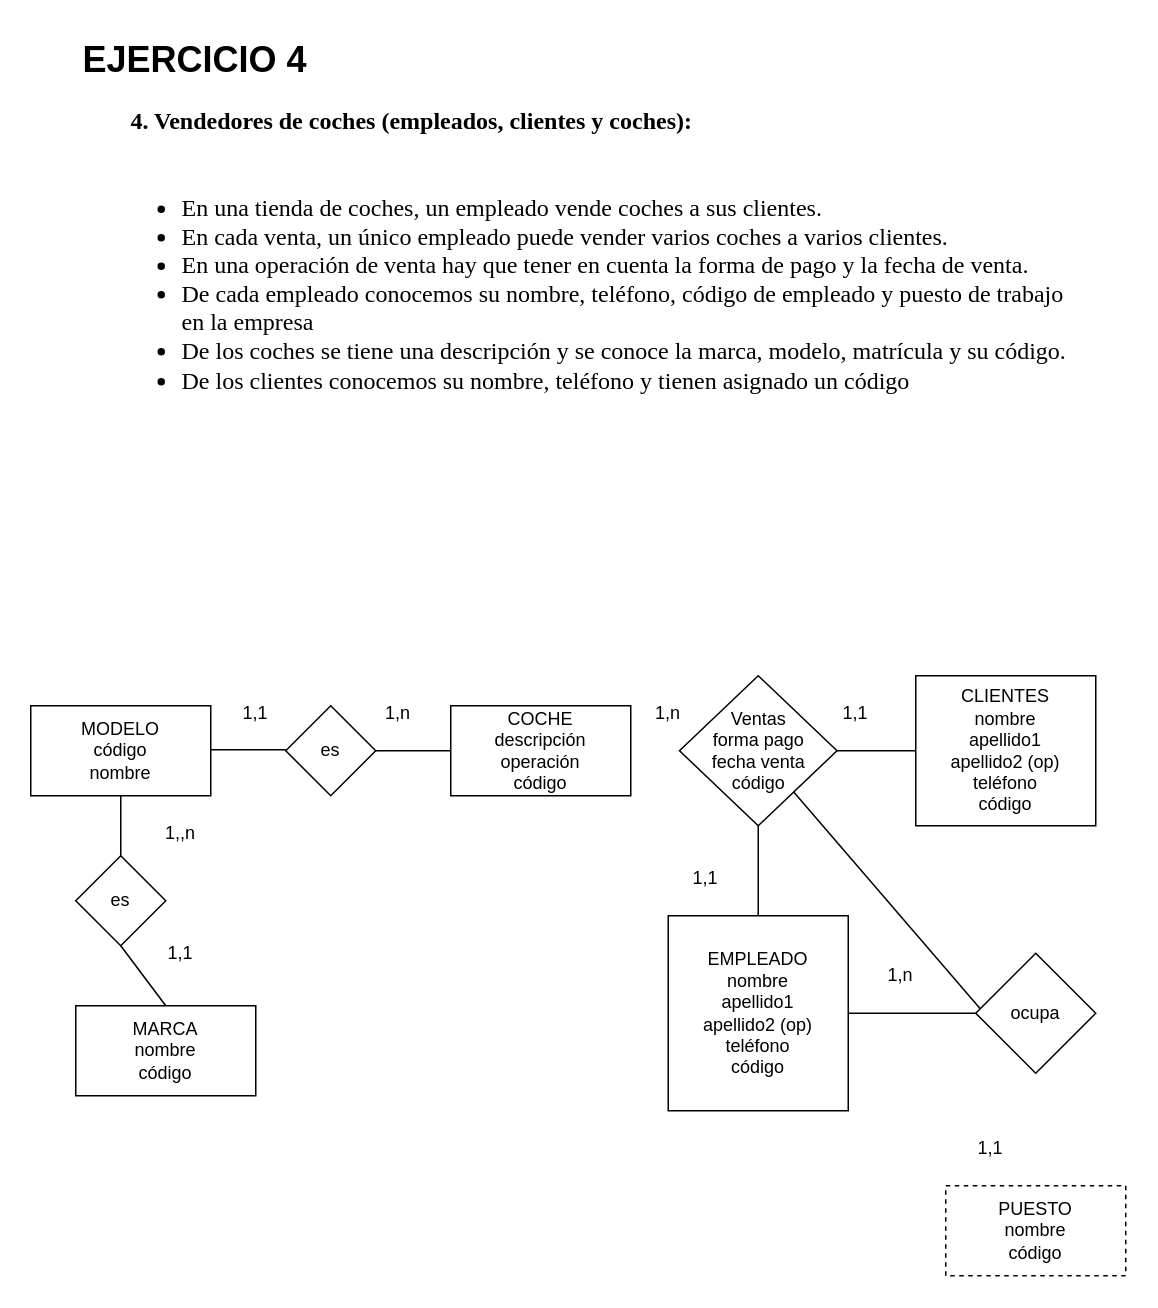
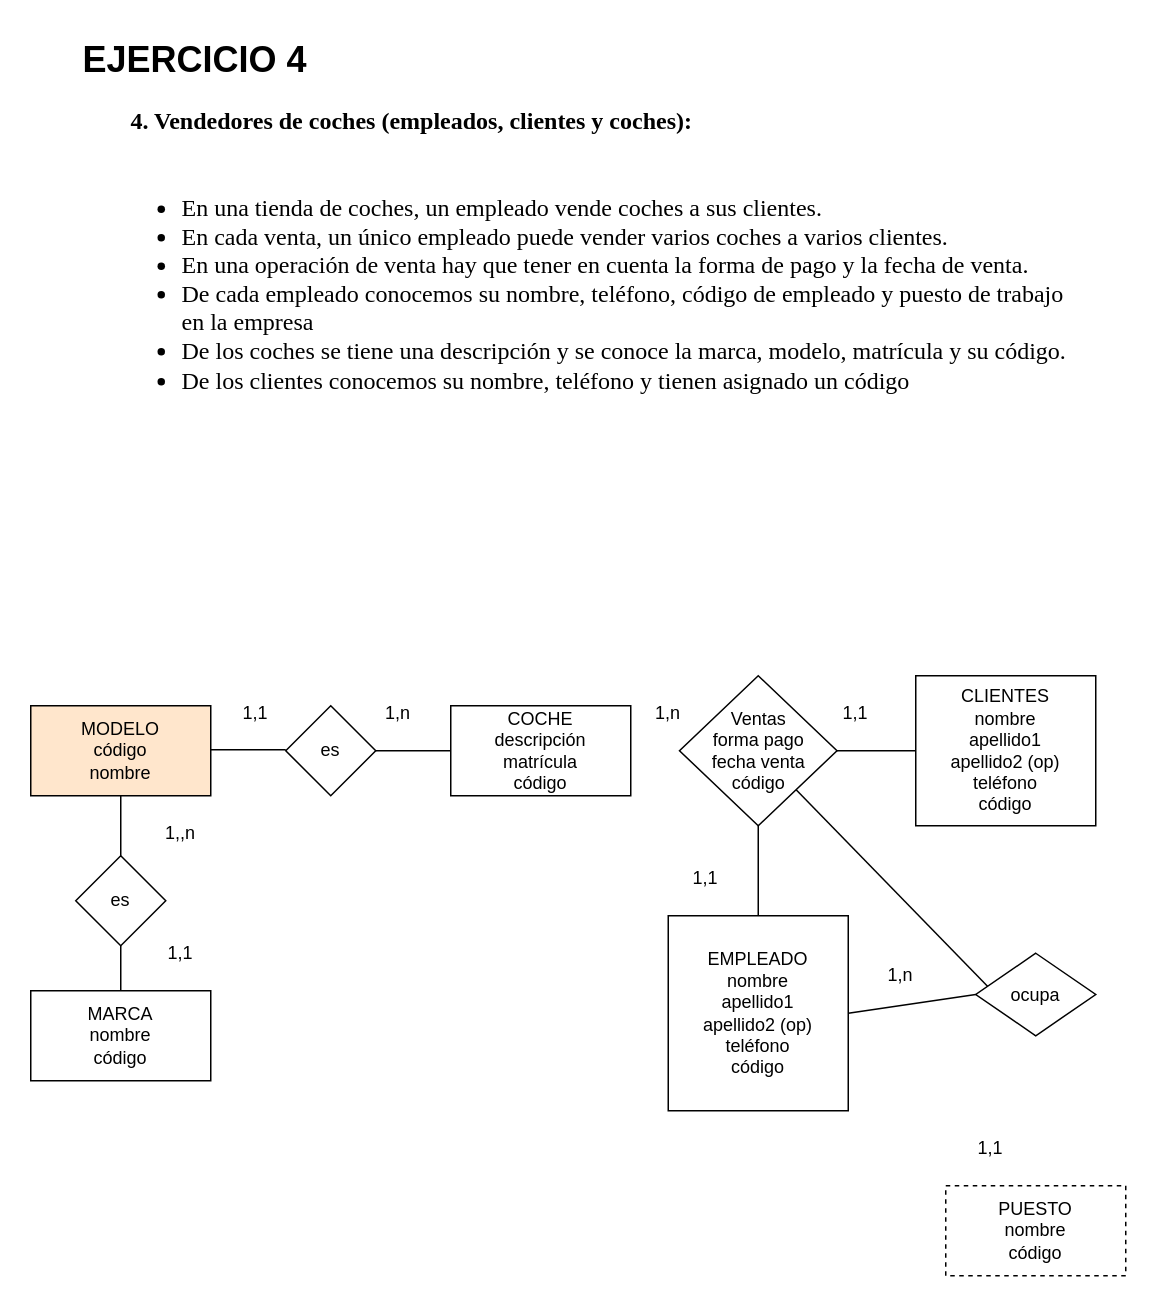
  <mxCell id="0" />
  <mxCell id="1" parent="0" />
  <mxCell id="2" value="CLIENTES&lt;br&gt;nombre&lt;br&gt;apellido1&lt;br&gt;apellido2 (op)&lt;br&gt;teléfono&lt;br&gt;código" style="rounded=0;whiteSpace=wrap;html=1;" parent="1" vertex="1"><mxGeometry x="610" y="450" width="120" height="100" as="geometry" /></mxCell>
  <mxCell id="3" value="EMPLEADO&lt;br&gt;nombre&lt;br&gt;apellido1&lt;br&gt;apellido2 (op)&lt;br&gt;teléfono&lt;br&gt;código" style="rounded=0;whiteSpace=wrap;html=1;" parent="1" vertex="1"><mxGeometry x="445" y="610" width="120" height="130" as="geometry" /></mxCell>
- <mxCell id="4" value="COCHE&lt;br&gt;descripción&lt;br&gt;operación&lt;br&gt;código" style="rounded=0;whiteSpace=wrap;html=1;" parent="1" vertex="1"><mxGeometry x="300" y="470" width="120" height="60" as="geometry" /></mxCell>
+ <mxCell id="4" value="COCHE&lt;br&gt;descripción&lt;br&gt;matrícula&lt;br&gt;código" style="rounded=0;whiteSpace=wrap;html=1;" parent="1" vertex="1"><mxGeometry x="300" y="470" width="120" height="60" as="geometry" /></mxCell>
  <mxCell id="5" value="" style="endArrow=none;html=1;rounded=0;exitX=1;exitY=0.5;exitDx=0;exitDy=0;entryX=0;entryY=0.5;entryDx=0;entryDy=0;" parent="1" source="24" target="2" edge="1"><mxGeometry width="50" height="50" relative="1" as="geometry"><mxPoint x="550" y="500" as="sourcePoint" /><mxPoint x="670" y="630" as="targetPoint" /></mxGeometry></mxCell>
  <mxCell id="6" value="" style="endArrow=none;html=1;rounded=0;exitX=0.5;exitY=0;exitDx=0;exitDy=0;entryX=0.5;entryY=1;entryDx=0;entryDy=0;" parent="1" source="3" target="24" edge="1"><mxGeometry width="50" height="50" relative="1" as="geometry"><mxPoint x="620" y="680" as="sourcePoint" /><mxPoint x="510" y="540" as="targetPoint" /></mxGeometry></mxCell>
  <mxCell id="7" value="1,1" style="text;html=1;strokeColor=none;fillColor=none;align=center;verticalAlign=middle;whiteSpace=wrap;rounded=0;" parent="1" vertex="1"><mxGeometry x="540" y="460" width="60" height="30" as="geometry" /></mxCell>
  <mxCell id="8" value="1,1" style="text;html=1;strokeColor=none;fillColor=none;align=center;verticalAlign=middle;whiteSpace=wrap;rounded=0;" parent="1" vertex="1"><mxGeometry x="440" y="570" width="60" height="30" as="geometry" /></mxCell>
- <mxCell id="9" value="MODELO&lt;br&gt;código&lt;br&gt;nombre" style="rounded=0;whiteSpace=wrap;html=1;" parent="1" vertex="1"><mxGeometry x="20" y="470" width="120" height="60" as="geometry" /></mxCell>
- <mxCell id="10" value="MARCA&lt;br&gt;nombre&lt;br&gt;código" style="rounded=0;whiteSpace=wrap;html=1;" parent="1" vertex="1"><mxGeometry x="50" y="670" width="120" height="60" as="geometry" /></mxCell>
+ <mxCell id="9" value="MODELO&lt;br&gt;código&lt;br&gt;nombre" style="rounded=0;whiteSpace=wrap;html=1;fillColor=#ffe6cc;" parent="1" vertex="1"><mxGeometry x="20" y="470" width="120" height="60" as="geometry" /></mxCell>
+ <mxCell id="10" value="MARCA&lt;br&gt;nombre&lt;br&gt;código" style="rounded=0;whiteSpace=wrap;html=1;" parent="1" vertex="1"><mxGeometry x="20" y="660" width="120" height="60" as="geometry" /></mxCell>
  <mxCell id="11" value="es" style="rhombus;whiteSpace=wrap;html=1;" parent="1" vertex="1"><mxGeometry x="190" y="470" width="60" height="60" as="geometry" /></mxCell>
  <mxCell id="12" value="es" style="rhombus;whiteSpace=wrap;html=1;" parent="1" vertex="1"><mxGeometry x="50" y="570" width="60" height="60" as="geometry" /></mxCell>
  <mxCell id="13" value="" style="endArrow=none;html=1;rounded=0;exitX=1;exitY=0.5;exitDx=0;exitDy=0;entryX=0;entryY=0.5;entryDx=0;entryDy=0;" parent="1" source="11" target="4" edge="1"><mxGeometry width="50" height="50" relative="1" as="geometry"><mxPoint x="370" y="670" as="sourcePoint" /><mxPoint x="420" y="620" as="targetPoint" /></mxGeometry></mxCell>
  <mxCell id="14" value="" style="endArrow=none;html=1;rounded=0;exitX=1;exitY=0.5;exitDx=0;exitDy=0;entryX=0;entryY=0.5;entryDx=0;entryDy=0;" parent="1" edge="1"><mxGeometry width="50" height="50" relative="1" as="geometry"><mxPoint x="140" y="499.41" as="sourcePoint" /><mxPoint x="190" y="499.41" as="targetPoint" /></mxGeometry></mxCell>
  <mxCell id="15" value="" style="endArrow=none;html=1;rounded=0;exitX=0.5;exitY=0;exitDx=0;exitDy=0;entryX=0.5;entryY=1;entryDx=0;entryDy=0;" parent="1" source="12" target="9" edge="1"><mxGeometry width="50" height="50" relative="1" as="geometry"><mxPoint x="270" y="520" as="sourcePoint" /><mxPoint x="320" y="520" as="targetPoint" /></mxGeometry></mxCell>
  <mxCell id="16" value="" style="endArrow=none;html=1;rounded=0;exitX=0.5;exitY=0;exitDx=0;exitDy=0;entryX=0.5;entryY=1;entryDx=0;entryDy=0;" parent="1" source="10" target="12" edge="1"><mxGeometry width="50" height="50" relative="1" as="geometry"><mxPoint x="280" y="530" as="sourcePoint" /><mxPoint x="330" y="530" as="targetPoint" /></mxGeometry></mxCell>
  <mxCell id="17" value="&lt;h1&gt;EJERCICIO 4&lt;/h1&gt;&lt;p id=&quot;docs-internal-guid-eaf530c0-7fff-511e-5022-882c46446762&quot; style=&quot;line-height:1.2;margin-left: 24pt;text-indent: -18pt;margin-top:0pt;margin-bottom:0pt;padding:0pt 0pt 0pt 18pt;&quot; dir=&quot;ltr&quot;&gt;&lt;span style=&quot;font-size: 12pt; font-family: &amp;quot;Liberation Serif&amp;quot;; background-color: transparent; font-weight: 700; font-variant-numeric: normal; font-variant-east-asian: normal; vertical-align: baseline;&quot;&gt;4. Vendedores de coches (empleados, clientes y coches):&amp;nbsp;&lt;/span&gt;&lt;/p&gt;&lt;p&gt;&lt;br&gt;&lt;/p&gt;&lt;ul style=&quot;margin-top:0;margin-bottom:0;padding-inline-start:48px;&quot;&gt;&lt;li aria-level=&quot;1&quot; style=&quot;list-style-type: disc; font-size: 12pt; font-family: &amp;quot;Liberation Serif&amp;quot;; background-color: transparent; font-variant-numeric: normal; font-variant-east-asian: normal; vertical-align: baseline; margin-left: 13.5pt;&quot; dir=&quot;ltr&quot;&gt;&lt;p role=&quot;presentation&quot; style=&quot;line-height:1.2;margin-top:0pt;margin-bottom:0pt;&quot; dir=&quot;ltr&quot;&gt;&lt;span style=&quot;font-size: 12pt; background-color: transparent; font-variant-numeric: normal; font-variant-east-asian: normal; vertical-align: baseline;&quot;&gt;En una tienda de coches, un empleado vende coches a sus clientes.&amp;nbsp;&lt;/span&gt;&lt;/p&gt;&lt;/li&gt;&lt;li aria-level=&quot;1&quot; style=&quot;list-style-type: disc; font-size: 12pt; font-family: &amp;quot;Liberation Serif&amp;quot;; background-color: transparent; font-variant-numeric: normal; font-variant-east-asian: normal; vertical-align: baseline; margin-left: 13.5pt;&quot; dir=&quot;ltr&quot;&gt;&lt;p role=&quot;presentation&quot; style=&quot;line-height:1.2;margin-top:0pt;margin-bottom:0pt;&quot; dir=&quot;ltr&quot;&gt;&lt;span style=&quot;font-size: 12pt; background-color: transparent; font-variant-numeric: normal; font-variant-east-asian: normal; vertical-align: baseline;&quot;&gt;En cada venta, un único empleado puede vender varios coches a varios clientes.&amp;nbsp;&lt;/span&gt;&lt;/p&gt;&lt;/li&gt;&lt;li aria-level=&quot;1&quot; style=&quot;list-style-type: disc; font-size: 12pt; font-family: &amp;quot;Liberation Serif&amp;quot;; background-color: transparent; font-variant-numeric: normal; font-variant-east-asian: normal; vertical-align: baseline; margin-left: 13.5pt;&quot; dir=&quot;ltr&quot;&gt;&lt;p role=&quot;presentation&quot; style=&quot;line-height:1.2;margin-top:0pt;margin-bottom:0pt;&quot; dir=&quot;ltr&quot;&gt;&lt;span style=&quot;font-size: 12pt; background-color: transparent; font-variant-numeric: normal; font-variant-east-asian: normal; vertical-align: baseline;&quot;&gt;En una operación de venta hay que tener en cuenta la forma de pago y la fecha de venta.&amp;nbsp;&lt;/span&gt;&lt;/p&gt;&lt;/li&gt;&lt;li aria-level=&quot;1&quot; style=&quot;list-style-type: disc; font-size: 12pt; font-family: &amp;quot;Liberation Serif&amp;quot;; background-color: transparent; font-variant-numeric: normal; font-variant-east-asian: normal; vertical-align: baseline; margin-left: 13.5pt;&quot; dir=&quot;ltr&quot;&gt;&lt;p role=&quot;presentation&quot; style=&quot;line-height:1.2;margin-top:0pt;margin-bottom:0pt;&quot; dir=&quot;ltr&quot;&gt;&lt;span style=&quot;font-size: 12pt; background-color: transparent; font-variant-numeric: normal; font-variant-east-asian: normal; vertical-align: baseline;&quot;&gt;De cada empleado conocemos su nombre, teléfono, código de empleado y puesto de trabajo en la empresa&lt;/span&gt;&lt;/p&gt;&lt;/li&gt;&lt;li aria-level=&quot;1&quot; style=&quot;list-style-type: disc; font-size: 12pt; font-family: &amp;quot;Liberation Serif&amp;quot;; background-color: transparent; font-variant-numeric: normal; font-variant-east-asian: normal; vertical-align: baseline; margin-left: 13.5pt;&quot; dir=&quot;ltr&quot;&gt;&lt;p role=&quot;presentation&quot; style=&quot;line-height:1.2;margin-top:0pt;margin-bottom:0pt;&quot; dir=&quot;ltr&quot;&gt;&lt;span style=&quot;font-size: 12pt; background-color: transparent; font-variant-numeric: normal; font-variant-east-asian: normal; vertical-align: baseline;&quot;&gt;De los coches se tiene una descripción y se conoce la marca, modelo, matrícula y su código.&lt;/span&gt;&lt;/p&gt;&lt;/li&gt;&lt;li aria-level=&quot;1&quot; style=&quot;list-style-type: disc; font-size: 12pt; font-family: &amp;quot;Liberation Serif&amp;quot;; background-color: transparent; font-variant-numeric: normal; font-variant-east-asian: normal; vertical-align: baseline; margin-left: 13.5pt;&quot; dir=&quot;ltr&quot;&gt;&lt;p role=&quot;presentation&quot; style=&quot;line-height:1.2;margin-top:0pt;margin-bottom:0pt;&quot; dir=&quot;ltr&quot;&gt;&lt;span style=&quot;font-size: 12pt; background-color: transparent; font-variant-numeric: normal; font-variant-east-asian: normal; vertical-align: baseline;&quot;&gt;De los clientes conocemos su nombre, teléfono y tienen asignado un código&lt;/span&gt;&lt;/p&gt;&lt;/li&gt;&lt;/ul&gt;" style="text;html=1;strokeColor=none;fillColor=none;spacing=5;spacingTop=-20;whiteSpace=wrap;overflow=hidden;rounded=0;" vertex="1" parent="1"><mxGeometry x="50" y="20" width="670" height="310" as="geometry" /></mxCell>
  <mxCell id="18" value="PUESTO&lt;br&gt;nombre&lt;br&gt;código" style="rounded=0;whiteSpace=wrap;html=1;dashed=1;" vertex="1" parent="1"><mxGeometry x="630" y="790" width="120" height="60" as="geometry" /></mxCell>
  <mxCell id="19" value="" style="endArrow=none;html=1;rounded=0;exitX=0.5;exitY=1;exitDx=0;exitDy=0;startArrow=none;" edge="1" parent="1" source="20" target="24"><mxGeometry width="50" height="50" relative="1" as="geometry"><mxPoint x="370" y="640" as="sourcePoint" /><mxPoint x="420" y="590" as="targetPoint" /></mxGeometry></mxCell>
- <mxCell id="20" value="ocupa" style="rhombus;whiteSpace=wrap;html=1;" vertex="1" parent="1"><mxGeometry x="650" y="635" width="80" height="80" as="geometry" /></mxCell>
+ <mxCell id="20" value="ocupa" style="rhombus;whiteSpace=wrap;html=1;" vertex="1" parent="1"><mxGeometry x="650" y="635" width="80" height="55" as="geometry" /></mxCell>
  <mxCell id="21" value="" style="endArrow=none;html=1;rounded=0;entryX=0;entryY=0.5;entryDx=0;entryDy=0;exitX=1;exitY=0.5;exitDx=0;exitDy=0;" edge="1" parent="1" source="3" target="20"><mxGeometry width="50" height="50" relative="1" as="geometry"><mxPoint x="550" y="675" as="sourcePoint" /><mxPoint x="810" y="675" as="targetPoint" /></mxGeometry></mxCell>
  <mxCell id="22" value="1,1" style="text;html=1;strokeColor=none;fillColor=none;align=center;verticalAlign=middle;whiteSpace=wrap;rounded=0;" vertex="1" parent="1"><mxGeometry x="630" y="750" width="60" height="30" as="geometry" /></mxCell>
  <mxCell id="23" value="1,n" style="text;html=1;strokeColor=none;fillColor=none;align=center;verticalAlign=middle;whiteSpace=wrap;rounded=0;" vertex="1" parent="1"><mxGeometry x="570" y="635" width="60" height="30" as="geometry" /></mxCell>
  <mxCell id="24" value="Ventas&lt;br&gt;forma pago&lt;br&gt;fecha venta&lt;br&gt;código" style="rhombus;whiteSpace=wrap;html=1;" vertex="1" parent="1"><mxGeometry x="452.5" y="450" width="105" height="100" as="geometry" /></mxCell>
  <mxCell id="25" value="1,n" style="text;html=1;strokeColor=none;fillColor=none;align=center;verticalAlign=middle;whiteSpace=wrap;rounded=0;" vertex="1" parent="1"><mxGeometry x="235" y="460" width="60" height="30" as="geometry" /></mxCell>
  <mxCell id="26" value="1,1" style="text;html=1;strokeColor=none;fillColor=none;align=center;verticalAlign=middle;whiteSpace=wrap;rounded=0;" vertex="1" parent="1"><mxGeometry x="140" y="460" width="60" height="30" as="geometry" /></mxCell>
  <mxCell id="27" value="1,,n" style="text;html=1;strokeColor=none;fillColor=none;align=center;verticalAlign=middle;whiteSpace=wrap;rounded=0;" vertex="1" parent="1"><mxGeometry x="90" y="540" width="60" height="30" as="geometry" /></mxCell>
  <mxCell id="28" value="1,1" style="text;html=1;strokeColor=none;fillColor=none;align=center;verticalAlign=middle;whiteSpace=wrap;rounded=0;" vertex="1" parent="1"><mxGeometry x="90" y="620" width="60" height="30" as="geometry" /></mxCell>
  <mxCell id="29" value="1,n" style="text;html=1;strokeColor=none;fillColor=none;align=center;verticalAlign=middle;whiteSpace=wrap;rounded=0;" vertex="1" parent="1"><mxGeometry x="415" y="460" width="60" height="30" as="geometry" /></mxCell>
